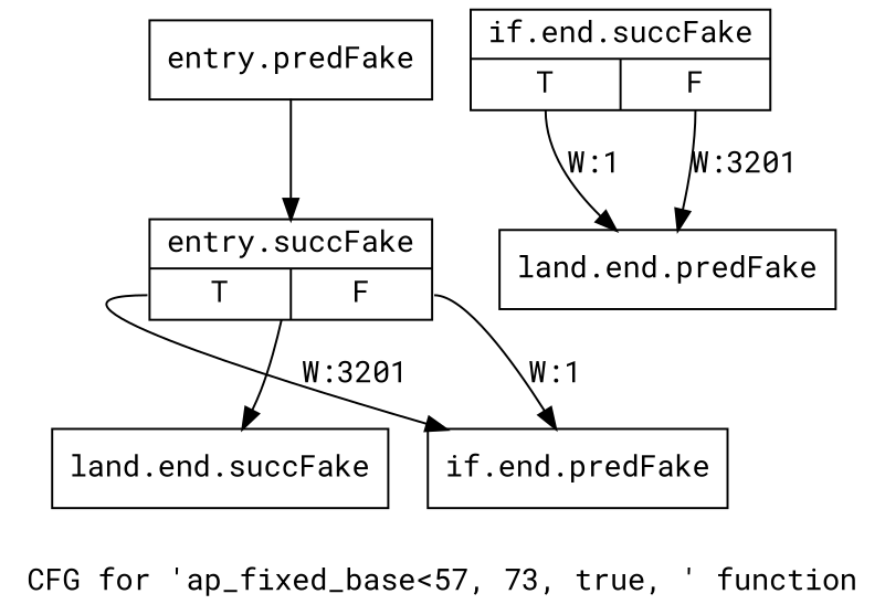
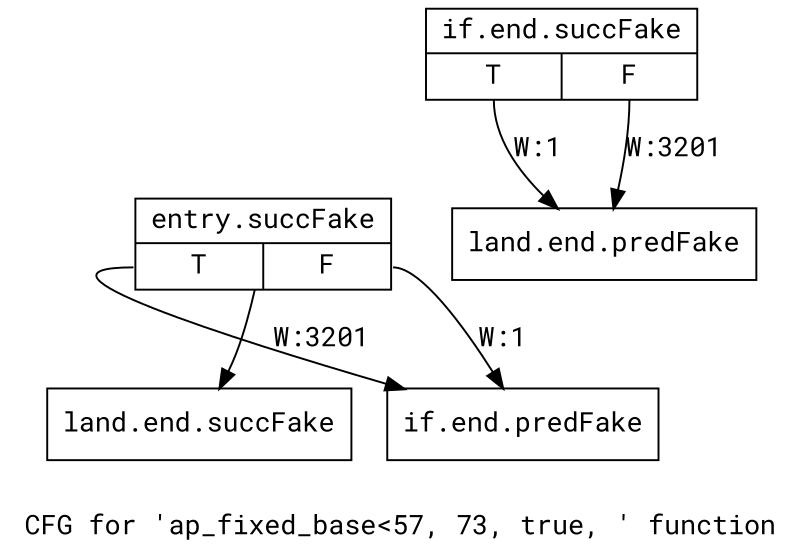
  digraph {
    fontname="Roboto Mono"
    label="CFG for 'ap_fixed_base\<57, 73, true, ' function"
    node [fontname="Roboto Mono" shape=record filename="/tools/Xilinx/Vitis_HLS/2022.1/include/ap_fixed_base.h" linenumber=857]
    edge [execusionnum=3200 fontname="Roboto Mono"]
-   n1 [label="{entry.predFake}" filename="" linenumber=""]
    n2 [label="{entry.succFake|{<s0>T|<s1>F}}" linenumber=854]
    n3 [label="{if.end.predFake}" linenumber=855]
    n4 [label="{land.end.succFake}" linenumber=951]
    n5 [label="{if.end.succFake|{<s0>T|<s1>F}}"]
    n6 [label="{land.end.predFake}"]
-   n1 -> n2 [filename="/tools/Xilinx/Vitis_HLS/2022.1/include/ap_fixed_base.h"]
    n2 -> n3 [filename="/tools/Xilinx/Vitis_HLS/2022.1/include/ap_fixed_base.h" label="W:3201" tailport=s0]
    n2 -> n3 [label="W:1" tailport=s1 execusionnum=""]
    n2 -> n4 [filename="/tools/Xilinx/Vitis_HLS/2022.1/include/ap_fixed_base.h"]
    n5 -> n6 [execusionnum=0 label="W:1" tailport=s0]
    n5 -> n6 [label="W:3201" tailport=s1 execusionnum=""]
  }
